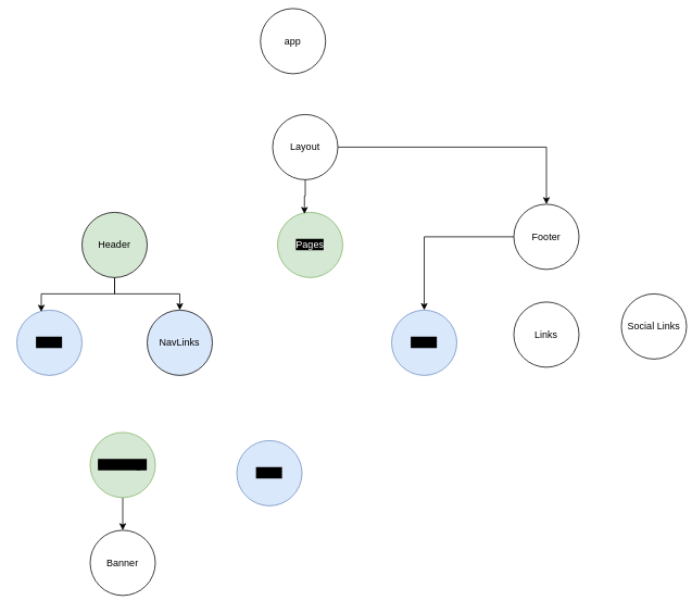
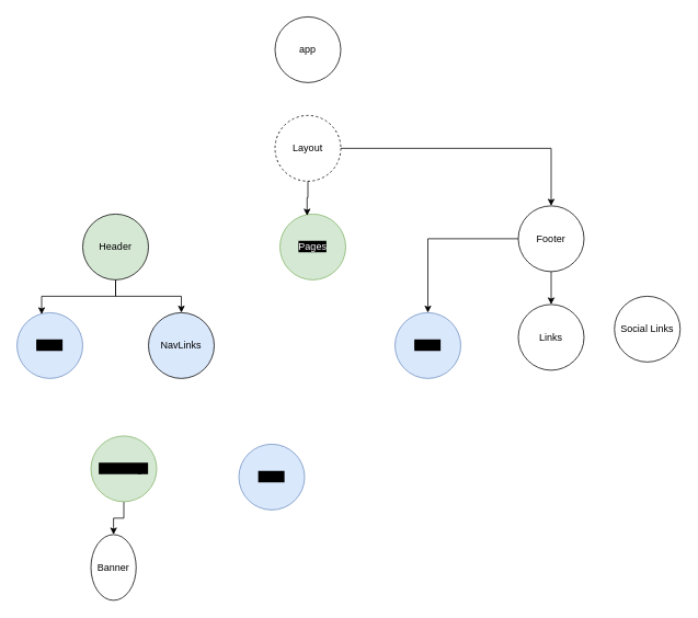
  <mxCell id="0" />
  <mxCell id="1" parent="0" />
- <mxCell id="2" value="app" style="ellipse;whiteSpace=wrap;html=1;aspect=fixed;" parent="1" vertex="1"><mxGeometry x="319" y="10" width="80" height="80" as="geometry" /></mxCell>
+ <mxCell id="2" value="app" style="ellipse;whiteSpace=wrap;html=1;aspect=fixed;" parent="1" vertex="1"><mxGeometry x="334" y="20" width="80" height="80" as="geometry" /></mxCell>
  <mxCell id="3" style="edgeStyle=orthogonalEdgeStyle;rounded=0;orthogonalLoop=1;jettySize=auto;html=1;entryX=0.5;entryY=0;entryDx=0;entryDy=0;" parent="1" source="4" target="9" edge="1"><mxGeometry relative="1" as="geometry" /></mxCell>
- <mxCell id="4" value="Layout" style="ellipse;whiteSpace=wrap;html=1;aspect=fixed;" parent="1" vertex="1"><mxGeometry x="334" y="140" width="80" height="80" as="geometry" /></mxCell>
+ <mxCell id="4" value="Layout" style="ellipse;whiteSpace=wrap;html=1;aspect=fixed;dashed=1;" parent="1" vertex="1"><mxGeometry x="334" y="140" width="80" height="80" as="geometry" /></mxCell>
  <mxCell id="5" style="edgeStyle=orthogonalEdgeStyle;rounded=0;orthogonalLoop=1;jettySize=auto;html=1;entryX=0.5;entryY=0;entryDx=0;entryDy=0;" parent="1" source="6" target="20" edge="1"><mxGeometry relative="1" as="geometry" /></mxCell>
  <mxCell id="6" value="Header" style="ellipse;whiteSpace=wrap;html=1;aspect=fixed;fillColor=#d5e8d4;" parent="1" vertex="1"><mxGeometry x="100" y="260" width="80" height="80" as="geometry" /></mxCell>
  <mxCell id="7" style="edgeStyle=orthogonalEdgeStyle;rounded=0;orthogonalLoop=1;jettySize=auto;html=1;entryX=0.5;entryY=0;entryDx=0;entryDy=0;" parent="1" source="9" target="21" edge="1"><mxGeometry relative="1" as="geometry" /></mxCell>
+ <mxCell id="8" style="edgeStyle=orthogonalEdgeStyle;rounded=0;orthogonalLoop=1;jettySize=auto;html=1;entryX=0.5;entryY=0;entryDx=0;entryDy=0;" parent="1" source="9" target="16" edge="1"><mxGeometry relative="1" as="geometry" /></mxCell>
  <mxCell id="9" value="Footer" style="ellipse;whiteSpace=wrap;html=1;aspect=fixed;" parent="1" vertex="1"><mxGeometry x="630" y="250" width="80" height="80" as="geometry" /></mxCell>
  <mxCell id="10" value="&lt;font style=&quot;background-color: rgb(0, 0, 0);&quot; color=&quot;#ffffff&quot;&gt;Pages&lt;/font&gt;" style="ellipse;whiteSpace=wrap;html=1;aspect=fixed;fillColor=#d5e8d4;strokeColor=#82b366;" parent="1" vertex="1"><mxGeometry x="340" y="260" width="80" height="80" as="geometry" /></mxCell>
  <mxCell id="11" style="edgeStyle=orthogonalEdgeStyle;rounded=0;orthogonalLoop=1;jettySize=auto;html=1;entryX=0.413;entryY=0.025;entryDx=0;entryDy=0;entryPerimeter=0;" parent="1" source="4" target="10" edge="1"><mxGeometry relative="1" as="geometry" /></mxCell>
  <mxCell id="12" style="edgeStyle=orthogonalEdgeStyle;rounded=0;orthogonalLoop=1;jettySize=auto;html=1;entryX=0.5;entryY=0;entryDx=0;entryDy=0;" parent="1" source="13" target="14" edge="1"><mxGeometry relative="1" as="geometry" /></mxCell>
  <mxCell id="13" value="&lt;span style=&quot;background-color: rgb(0, 0, 0);&quot;&gt;HomePage&lt;/span&gt;" style="ellipse;whiteSpace=wrap;html=1;aspect=fixed;fillColor=#d5e8d4;strokeColor=#82b366;" parent="1" vertex="1"><mxGeometry x="110" y="530" width="80" height="80" as="geometry" /></mxCell>
- <mxCell id="14" value="Banner" style="ellipse;whiteSpace=wrap;html=1;aspect=fixed;" parent="1" vertex="1"><mxGeometry x="110" y="650" width="80" height="80" as="geometry" /></mxCell>
+ <mxCell id="14" value="Banner" style="ellipse;whiteSpace=wrap;html=1;aspect=fixed;" parent="1" vertex="1"><mxGeometry x="110" y="650" width="55" height="80" as="geometry" /></mxCell>
  <mxCell id="15" value="&lt;span style=&quot;background-color: rgb(0, 0, 0);&quot;&gt;Brand&lt;/span&gt;" style="ellipse;whiteSpace=wrap;html=1;aspect=fixed;fillColor=#dae8fc;strokeColor=#6c8ebf;" parent="1" vertex="1"><mxGeometry x="290" y="540" width="80" height="80" as="geometry" /></mxCell>
  <mxCell id="16" value="Links" style="ellipse;whiteSpace=wrap;html=1;aspect=fixed;" parent="1" vertex="1"><mxGeometry x="630" y="370" width="80" height="80" as="geometry" /></mxCell>
- <mxCell id="17" value="Social Links" style="ellipse;whiteSpace=wrap;html=1;aspect=fixed;" parent="1" vertex="1"><mxGeometry x="762" y="360" width="80" height="80" as="geometry" /></mxCell>
+ <mxCell id="17" value="Social Links" style="ellipse;whiteSpace=wrap;html=1;aspect=fixed;" parent="1" vertex="1"><mxGeometry x="747" y="360" width="80" height="80" as="geometry" /></mxCell>
  <mxCell id="18" value="&lt;span style=&quot;background-color: rgb(0, 0, 0);&quot;&gt;Brand&lt;/span&gt;" style="ellipse;whiteSpace=wrap;html=1;aspect=fixed;fillColor=#dae8fc;strokeColor=#6c8ebf;" parent="1" vertex="1"><mxGeometry x="20" y="380" width="80" height="80" as="geometry" /></mxCell>
  <mxCell id="19" style="edgeStyle=orthogonalEdgeStyle;rounded=0;orthogonalLoop=1;jettySize=auto;html=1;entryX=0.375;entryY=0.025;entryDx=0;entryDy=0;entryPerimeter=0;" parent="1" source="6" target="18" edge="1"><mxGeometry relative="1" as="geometry" /></mxCell>
  <mxCell id="20" value="NavLinks" style="ellipse;whiteSpace=wrap;html=1;aspect=fixed;fillColor=#dae8fc;" parent="1" vertex="1"><mxGeometry x="180" y="380" width="80" height="80" as="geometry" /></mxCell>
  <mxCell id="21" value="&lt;span style=&quot;background-color: rgb(0, 0, 0);&quot;&gt;Brand&lt;/span&gt;" style="ellipse;whiteSpace=wrap;html=1;aspect=fixed;fillColor=#dae8fc;strokeColor=#6c8ebf;" parent="1" vertex="1"><mxGeometry x="480" y="380" width="80" height="80" as="geometry" /></mxCell>
